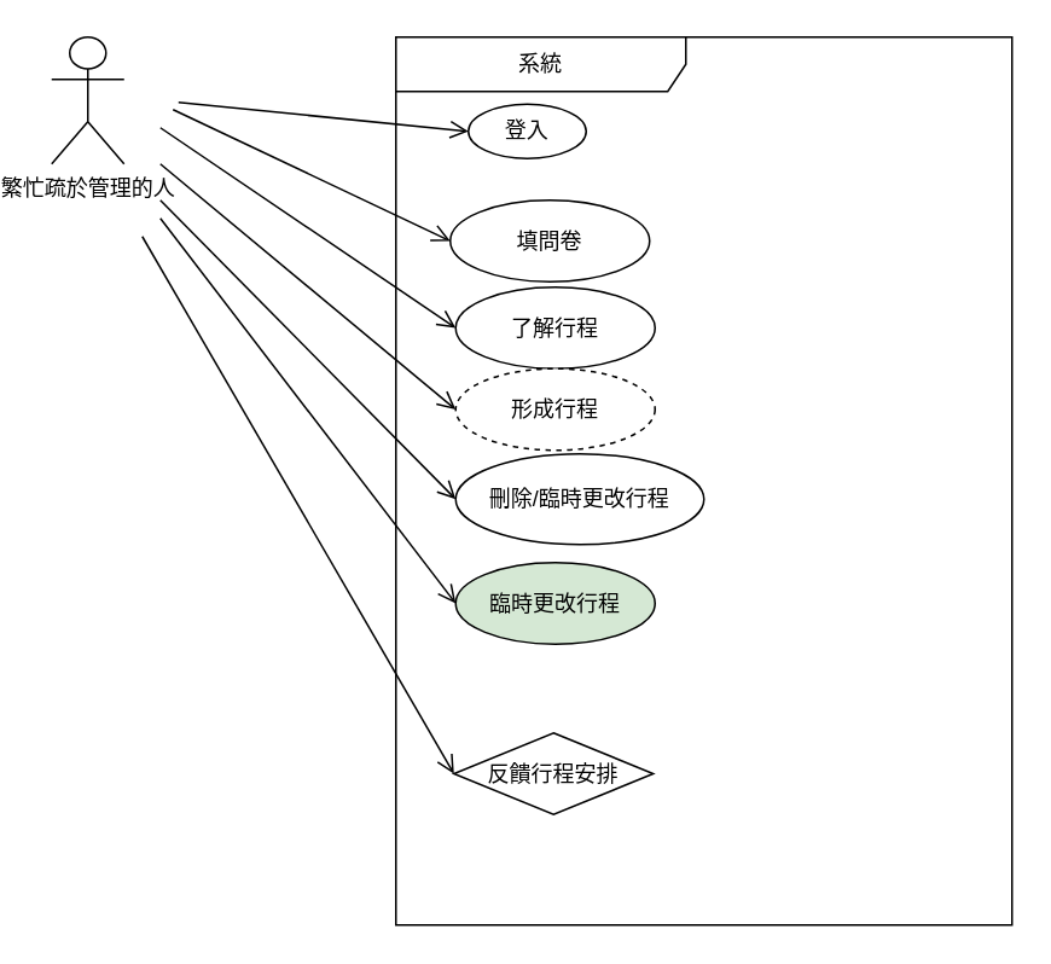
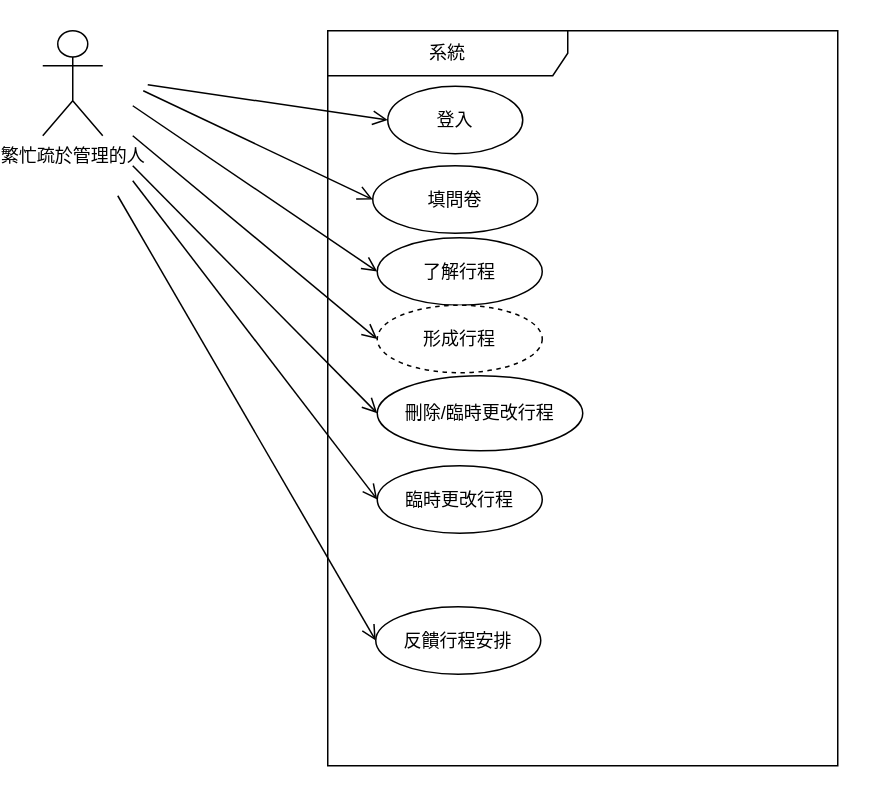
  <mxCell id="0" />
  <mxCell id="1" parent="0" />
  <mxCell id="2" value="系統" style="shape=umlFrame;whiteSpace=wrap;html=1;pointerEvents=0;recursiveResize=0;container=1;collapsible=0;width=160;" parent="1" vertex="1"><mxGeometry x="210" y="20" width="340" height="490" as="geometry" /></mxCell>
  <mxCell id="3" value="了解行程" style="ellipse;html=1;whiteSpace=wrap;" parent="2" vertex="1"><mxGeometry x="33" y="138" width="110" height="45" as="geometry" /></mxCell>
  <mxCell id="4" value="填問卷" style="ellipse;html=1;whiteSpace=wrap;" parent="2" vertex="1"><mxGeometry x="30" y="90" width="110" height="45" as="geometry" /></mxCell>
  <mxCell id="5" value="形成行程" style="ellipse;html=1;whiteSpace=wrap;dashed=1;" parent="2" vertex="1"><mxGeometry x="33" y="183" width="110" height="45" as="geometry" /></mxCell>
  <mxCell id="6" value="刪除/臨時更改行程" style="ellipse;html=1;whiteSpace=wrap;" parent="2" vertex="1"><mxGeometry x="33" y="230" width="137" height="50" as="geometry" /></mxCell>
- <mxCell id="7" value="臨時更改行程" style="ellipse;html=1;whiteSpace=wrap;fillColor=#d5e8d4;" parent="2" vertex="1"><mxGeometry x="33" y="290" width="110" height="45" as="geometry" /></mxCell>
+ <mxCell id="7" value="臨時更改行程" style="ellipse;html=1;whiteSpace=wrap;" parent="2" vertex="1"><mxGeometry x="33" y="290" width="110" height="45" as="geometry" /></mxCell>
  <mxCell id="8" value="繁忙疏於管理的人" style="shape=umlActor;verticalLabelPosition=bottom;verticalAlign=top;html=1;" parent="1" vertex="1"><mxGeometry x="20" y="20" width="40" height="70" as="geometry" /></mxCell>
  <mxCell id="9" value="" style="endArrow=open;startArrow=none;endFill=0;startFill=0;endSize=8;html=1;verticalAlign=bottom;labelBackgroundColor=none;strokeWidth=1;rounded=0;entryX=0;entryY=0.5;entryDx=0;entryDy=0;" parent="1" target="3" edge="1"><mxGeometry width="160" relative="1" as="geometry"><mxPoint x="80" y="70" as="sourcePoint" /><mxPoint x="240" y="70" as="targetPoint" /></mxGeometry></mxCell>
- <mxCell id="10" value="登入" style="ellipse;html=1;whiteSpace=wrap;" parent="1" vertex="1"><mxGeometry x="250" y="57" width="65" height="30" as="geometry" /></mxCell>
+ <mxCell id="10" value="登入" style="ellipse;html=1;whiteSpace=wrap;" parent="1" vertex="1"><mxGeometry x="250" y="57" width="90" height="45" as="geometry" /></mxCell>
  <mxCell id="11" value="" style="endArrow=open;startArrow=none;endFill=0;startFill=0;endSize=8;html=1;verticalAlign=bottom;labelBackgroundColor=none;strokeWidth=1;rounded=0;entryX=0;entryY=0.5;entryDx=0;entryDy=0;" parent="1" target="10" edge="1"><mxGeometry width="160" relative="1" as="geometry"><mxPoint x="90" y="56" as="sourcePoint" /><mxPoint x="260" y="139" as="targetPoint" /></mxGeometry></mxCell>
  <mxCell id="12" value="" style="endArrow=open;startArrow=none;endFill=0;startFill=0;endSize=8;html=1;verticalAlign=bottom;labelBackgroundColor=none;strokeWidth=1;rounded=0;entryX=0;entryY=0.5;entryDx=0;entryDy=0;" parent="1" target="4" edge="1"><mxGeometry width="160" relative="1" as="geometry"><mxPoint x="87" y="60" as="sourcePoint" /><mxPoint x="250" y="171" as="targetPoint" /></mxGeometry></mxCell>
  <mxCell id="13" value="" style="endArrow=open;startArrow=none;endFill=0;startFill=0;endSize=8;html=1;verticalAlign=bottom;labelBackgroundColor=none;strokeWidth=1;rounded=0;entryX=0;entryY=0.5;entryDx=0;entryDy=0;" parent="1" target="5" edge="1"><mxGeometry width="160" relative="1" as="geometry"><mxPoint x="80" y="90" as="sourcePoint" /><mxPoint x="243" y="201" as="targetPoint" /></mxGeometry></mxCell>
  <mxCell id="14" value="" style="endArrow=open;startArrow=none;endFill=0;startFill=0;endSize=8;html=1;verticalAlign=bottom;labelBackgroundColor=none;strokeWidth=1;rounded=0;entryX=0;entryY=0.5;entryDx=0;entryDy=0;" parent="1" target="6" edge="1"><mxGeometry width="160" relative="1" as="geometry"><mxPoint x="80" y="110" as="sourcePoint" /><mxPoint x="243" y="246" as="targetPoint" /></mxGeometry></mxCell>
- <mxCell id="15" value="反饋行程安排" style="rhombus;html=1;whiteSpace=wrap;" parent="1" vertex="1"><mxGeometry x="242" y="404" width="110" height="45" as="geometry" /></mxCell>
+ <mxCell id="15" value="反饋行程安排" style="ellipse;html=1;whiteSpace=wrap;" parent="1" vertex="1"><mxGeometry x="242" y="404" width="110" height="45" as="geometry" /></mxCell>
  <mxCell id="16" value="" style="endArrow=open;startArrow=none;endFill=0;startFill=0;endSize=8;html=1;verticalAlign=bottom;labelBackgroundColor=none;strokeWidth=1;rounded=0;entryX=0;entryY=0.5;entryDx=0;entryDy=0;" parent="1" target="15" edge="1"><mxGeometry width="160" relative="1" as="geometry"><mxPoint x="70" y="130" as="sourcePoint" /><mxPoint x="242" y="399" as="targetPoint" /></mxGeometry></mxCell>
  <mxCell id="17" value="" style="endArrow=open;startArrow=none;endFill=0;startFill=0;endSize=8;html=1;verticalAlign=bottom;labelBackgroundColor=none;strokeWidth=1;rounded=0;entryX=0;entryY=0.5;entryDx=0;entryDy=0;" parent="1" target="7" edge="1"><mxGeometry width="160" relative="1" as="geometry"><mxPoint x="80" y="120" as="sourcePoint" /><mxPoint x="253" y="256" as="targetPoint" /></mxGeometry></mxCell>
